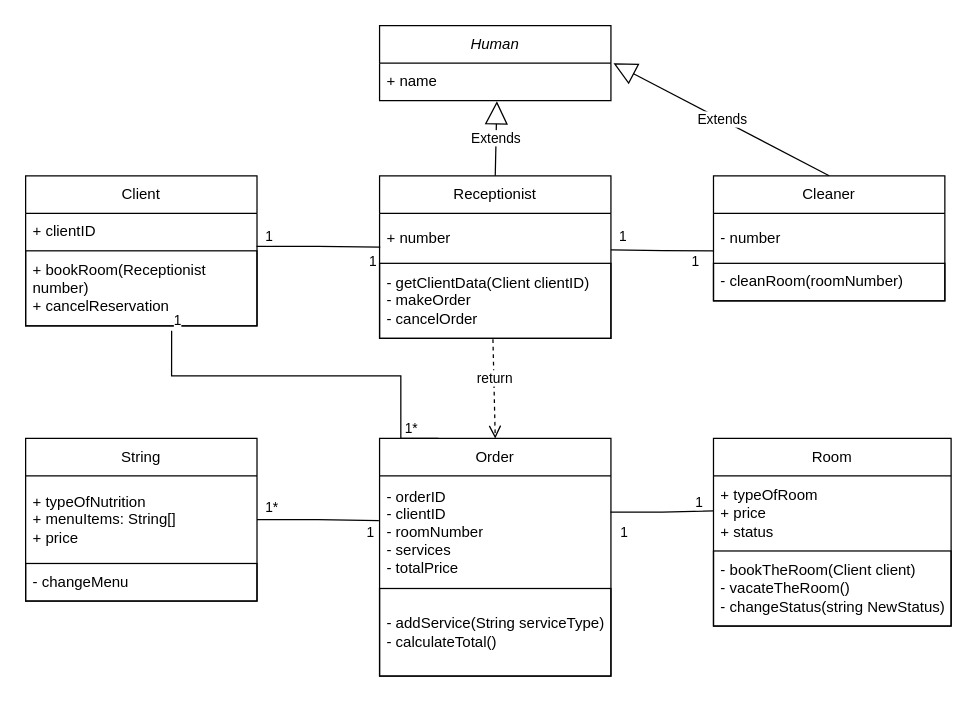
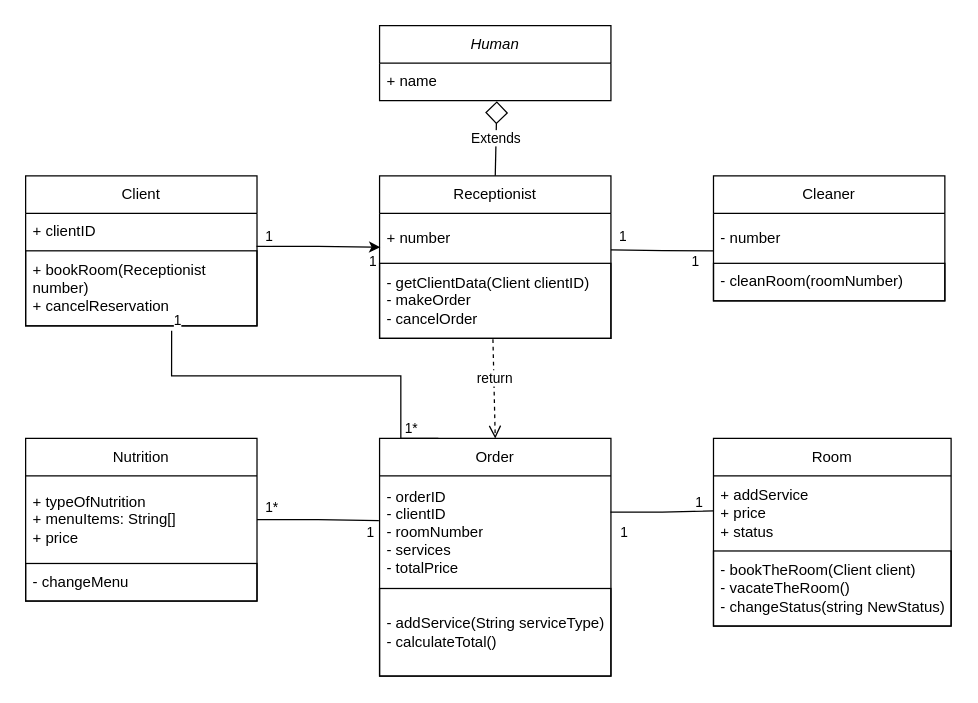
  <mxCell id="0" />
  <mxCell id="1" parent="0" />
  <mxCell id="2" value="&lt;i&gt;Human&lt;/i&gt;" style="swimlane;fontStyle=0;childLayout=stackLayout;horizontal=1;startSize=30;horizontalStack=0;resizeParent=1;resizeParentMax=0;resizeLast=0;collapsible=1;marginBottom=0;whiteSpace=wrap;html=1;" vertex="1" parent="1"><mxGeometry x="303" y="20" width="185" height="60" as="geometry" /></mxCell>
  <mxCell id="3" value="+ name" style="text;strokeColor=none;fillColor=none;align=left;verticalAlign=middle;spacingLeft=4;spacingRight=4;overflow=hidden;points=[[0,0.5],[1,0.5]];portConstraint=eastwest;rotatable=0;whiteSpace=wrap;html=1;" vertex="1" parent="2"><mxGeometry y="30" width="185" height="30" as="geometry" /></mxCell>
  <mxCell id="4" value="Client" style="swimlane;fontStyle=0;childLayout=stackLayout;horizontal=1;startSize=30;horizontalStack=0;resizeParent=1;resizeParentMax=0;resizeLast=0;collapsible=1;marginBottom=0;whiteSpace=wrap;html=1;" vertex="1" parent="1"><mxGeometry x="20" y="140" width="185" height="120" as="geometry" /></mxCell>
  <mxCell id="5" value="+ clientID" style="text;strokeColor=none;fillColor=none;align=left;verticalAlign=middle;spacingLeft=4;spacingRight=4;overflow=hidden;points=[[0,0.5],[1,0.5]];portConstraint=eastwest;rotatable=0;whiteSpace=wrap;html=1;" vertex="1" parent="4"><mxGeometry y="30" width="185" height="30" as="geometry" /></mxCell>
  <mxCell id="6" value="+ bookRoom(Receptionist number)&lt;br&gt;+ cancelReservation" style="text;strokeColor=default;fillColor=none;align=left;verticalAlign=middle;spacingLeft=4;spacingRight=4;overflow=hidden;points=[[0,0.5],[1,0.5]];portConstraint=eastwest;rotatable=0;whiteSpace=wrap;html=1;" vertex="1" parent="4"><mxGeometry y="60" width="185" height="60" as="geometry" /></mxCell>
  <mxCell id="7" value="Receptionist" style="swimlane;fontStyle=0;childLayout=stackLayout;horizontal=1;startSize=30;horizontalStack=0;resizeParent=1;resizeParentMax=0;resizeLast=0;collapsible=1;marginBottom=0;whiteSpace=wrap;html=1;" vertex="1" parent="1"><mxGeometry x="303" y="140" width="185" height="130" as="geometry" /></mxCell>
  <mxCell id="8" value="+ number" style="text;strokeColor=none;fillColor=none;align=left;verticalAlign=middle;spacingLeft=4;spacingRight=4;overflow=hidden;points=[[0,0.5],[1,0.5]];portConstraint=eastwest;rotatable=0;whiteSpace=wrap;html=1;" vertex="1" parent="7"><mxGeometry y="30" width="185" height="40" as="geometry" /></mxCell>
  <mxCell id="9" value="- getClientData(Client clientID)&lt;br&gt;- makeOrder&lt;br&gt;- cancelOrder" style="text;strokeColor=default;fillColor=none;align=left;verticalAlign=middle;spacingLeft=4;spacingRight=4;overflow=hidden;points=[[0,0.5],[1,0.5]];portConstraint=eastwest;rotatable=0;whiteSpace=wrap;html=1;" vertex="1" parent="7"><mxGeometry y="70" width="185" height="60" as="geometry" /></mxCell>
  <mxCell id="10" value="Cleaner" style="swimlane;fontStyle=0;childLayout=stackLayout;horizontal=1;startSize=30;horizontalStack=0;resizeParent=1;resizeParentMax=0;resizeLast=0;collapsible=1;marginBottom=0;whiteSpace=wrap;html=1;" vertex="1" parent="1"><mxGeometry x="570" y="140" width="185" height="100" as="geometry" /></mxCell>
  <mxCell id="11" value="- number" style="text;strokeColor=none;fillColor=none;align=left;verticalAlign=middle;spacingLeft=4;spacingRight=4;overflow=hidden;points=[[0,0.5],[1,0.5]];portConstraint=eastwest;rotatable=0;whiteSpace=wrap;html=1;" vertex="1" parent="10"><mxGeometry y="30" width="185" height="40" as="geometry" /></mxCell>
  <mxCell id="12" value="- cleanRoom(roomNumber)" style="text;strokeColor=default;fillColor=none;align=left;verticalAlign=middle;spacingLeft=4;spacingRight=4;overflow=hidden;points=[[0,0.5],[1,0.5]];portConstraint=eastwest;rotatable=0;whiteSpace=wrap;html=1;" vertex="1" parent="10"><mxGeometry y="70" width="185" height="30" as="geometry" /></mxCell>
- <mxCell id="13" value="Extends" style="endArrow=block;endSize=16;endFill=0;html=1;rounded=0;entryX=0.507;entryY=1.013;entryDx=0;entryDy=0;entryPerimeter=0;exitX=0.5;exitY=0;exitDx=0;exitDy=0;" edge="1" parent="1" source="7" target="3"><mxGeometry width="160" relative="1" as="geometry"><mxPoint x="123" y="150" as="sourcePoint" /><mxPoint x="313" y="64" as="targetPoint" /></mxGeometry></mxCell>
- <mxCell id="14" value="Extends" style="endArrow=block;endSize=16;endFill=0;html=1;rounded=0;entryX=1.011;entryY=0;entryDx=0;entryDy=0;entryPerimeter=0;exitX=0.5;exitY=0;exitDx=0;exitDy=0;" edge="1" parent="1" source="10" target="3"><mxGeometry width="160" relative="1" as="geometry"><mxPoint x="406" y="150" as="sourcePoint" /><mxPoint x="407" y="90" as="targetPoint" /></mxGeometry></mxCell>
+ <mxCell id="13" value="Extends" style="endArrow=diamond;endSize=16;endFill=0;html=1;rounded=0;entryX=0.507;entryY=1.013;entryDx=0;entryDy=0;entryPerimeter=0;exitX=0.5;exitY=0;exitDx=0;exitDy=0;" edge="1" parent="1" source="7" target="3"><mxGeometry width="160" relative="1" as="geometry"><mxPoint x="123" y="150" as="sourcePoint" /><mxPoint x="313" y="64" as="targetPoint" /></mxGeometry></mxCell>
  <mxCell id="15" value="Room" style="swimlane;fontStyle=0;childLayout=stackLayout;horizontal=1;startSize=30;horizontalStack=0;resizeParent=1;resizeParentMax=0;resizeLast=0;collapsible=1;marginBottom=0;whiteSpace=wrap;html=1;" vertex="1" parent="1"><mxGeometry x="570" y="350" width="190" height="150" as="geometry" /></mxCell>
- <mxCell id="16" value="+ typeOfRoom&lt;br&gt;+ price&lt;br&gt;+ status" style="text;strokeColor=none;fillColor=none;align=left;verticalAlign=middle;spacingLeft=4;spacingRight=4;overflow=hidden;points=[[0,0.5],[1,0.5]];portConstraint=eastwest;rotatable=0;whiteSpace=wrap;html=1;" vertex="1" parent="15"><mxGeometry y="30" width="190" height="60" as="geometry" /></mxCell>
+ <mxCell id="16" value="+ addService&lt;br&gt;+ price&lt;br&gt;+ status" style="text;strokeColor=none;fillColor=none;align=left;verticalAlign=middle;spacingLeft=4;spacingRight=4;overflow=hidden;points=[[0,0.5],[1,0.5]];portConstraint=eastwest;rotatable=0;whiteSpace=wrap;html=1;" vertex="1" parent="15"><mxGeometry y="30" width="190" height="60" as="geometry" /></mxCell>
  <mxCell id="17" value="- bookTheRoom(Client client)&lt;br&gt;- vacateTheRoom()&lt;br&gt;- changeStatus(string NewStatus)" style="text;strokeColor=default;fillColor=none;align=left;verticalAlign=middle;spacingLeft=4;spacingRight=4;overflow=hidden;points=[[0,0.5],[1,0.5]];portConstraint=eastwest;rotatable=0;whiteSpace=wrap;html=1;" vertex="1" parent="15"><mxGeometry y="90" width="190" height="60" as="geometry" /></mxCell>
  <mxCell id="18" value="Order" style="swimlane;fontStyle=0;childLayout=stackLayout;horizontal=1;startSize=30;horizontalStack=0;resizeParent=1;resizeParentMax=0;resizeLast=0;collapsible=1;marginBottom=0;whiteSpace=wrap;html=1;" vertex="1" parent="1"><mxGeometry x="303" y="350" width="185" height="190" as="geometry" /></mxCell>
  <mxCell id="19" value="- orderID&lt;br&gt;- clientID&lt;br&gt;- roomNumber&lt;br&gt;- services&lt;br&gt;- totalPrice" style="text;strokeColor=none;fillColor=none;align=left;verticalAlign=middle;spacingLeft=4;spacingRight=4;overflow=hidden;points=[[0,0.5],[1,0.5]];portConstraint=eastwest;rotatable=0;whiteSpace=wrap;html=1;" vertex="1" parent="18"><mxGeometry y="30" width="185" height="90" as="geometry" /></mxCell>
  <mxCell id="20" value="- addService(String serviceType)&lt;br&gt;- calculateTotal()" style="text;strokeColor=default;fillColor=none;align=left;verticalAlign=middle;spacingLeft=4;spacingRight=4;overflow=hidden;points=[[0,0.5],[1,0.5]];portConstraint=eastwest;rotatable=0;whiteSpace=wrap;html=1;" vertex="1" parent="18"><mxGeometry y="120" width="185" height="70" as="geometry" /></mxCell>
- <mxCell id="21" value="String" style="swimlane;fontStyle=0;childLayout=stackLayout;horizontal=1;startSize=30;horizontalStack=0;resizeParent=1;resizeParentMax=0;resizeLast=0;collapsible=1;marginBottom=0;whiteSpace=wrap;html=1;" vertex="1" parent="1"><mxGeometry x="20" y="350" width="185" height="130" as="geometry" /></mxCell>
+ <mxCell id="21" value="Nutrition" style="swimlane;fontStyle=0;childLayout=stackLayout;horizontal=1;startSize=30;horizontalStack=0;resizeParent=1;resizeParentMax=0;resizeLast=0;collapsible=1;marginBottom=0;whiteSpace=wrap;html=1;" vertex="1" parent="1"><mxGeometry x="20" y="350" width="185" height="130" as="geometry" /></mxCell>
  <mxCell id="22" value="+ typeOfNutrition&lt;br&gt;+&amp;nbsp;menuItems: String[]&lt;br&gt;+ price" style="text;strokeColor=none;fillColor=none;align=left;verticalAlign=middle;spacingLeft=4;spacingRight=4;overflow=hidden;points=[[0,0.5],[1,0.5]];portConstraint=eastwest;rotatable=0;whiteSpace=wrap;html=1;" vertex="1" parent="21"><mxGeometry y="30" width="185" height="70" as="geometry" /></mxCell>
  <mxCell id="23" value="- changeMenu" style="text;strokeColor=default;fillColor=none;align=left;verticalAlign=middle;spacingLeft=4;spacingRight=4;overflow=hidden;points=[[0,0.5],[1,0.5]];portConstraint=eastwest;rotatable=0;whiteSpace=wrap;html=1;" vertex="1" parent="21"><mxGeometry y="100" width="185" height="30" as="geometry" /></mxCell>
  <mxCell id="24" value="" style="endArrow=none;html=1;edgeStyle=orthogonalEdgeStyle;rounded=0;exitX=0.631;exitY=1.064;exitDx=0;exitDy=0;exitPerimeter=0;" edge="1" parent="1" source="6"><mxGeometry relative="1" as="geometry"><mxPoint x="260" y="210" as="sourcePoint" /><mxPoint x="350" y="350" as="targetPoint" /><Array as="points"><mxPoint x="137" y="300" /><mxPoint x="320" y="300" /><mxPoint x="320" y="350" /></Array></mxGeometry></mxCell>
  <mxCell id="25" value="1" style="edgeLabel;resizable=0;html=1;align=left;verticalAlign=bottom;" connectable="0" vertex="1" parent="24"><mxGeometry x="-1" relative="1" as="geometry" /></mxCell>
  <mxCell id="26" value="1*" style="edgeLabel;resizable=0;html=1;align=right;verticalAlign=bottom;" connectable="0" vertex="1" parent="24"><mxGeometry x="1" relative="1" as="geometry"><mxPoint x="-16" as="offset" /></mxGeometry></mxCell>
  <mxCell id="27" value="return" style="html=1;verticalAlign=bottom;endArrow=open;dashed=1;endSize=8;curved=0;rounded=0;entryX=0.5;entryY=0;entryDx=0;entryDy=0;exitX=0.49;exitY=1.013;exitDx=0;exitDy=0;exitPerimeter=0;" edge="1" parent="1" source="9" target="18"><mxGeometry relative="1" as="geometry"><mxPoint x="398" y="276" as="sourcePoint" /><mxPoint x="300" y="310" as="targetPoint" /></mxGeometry></mxCell>
  <mxCell id="28" value="" style="endArrow=none;html=1;edgeStyle=orthogonalEdgeStyle;rounded=0;exitX=1;exitY=0.5;exitDx=0;exitDy=0;entryX=-0.003;entryY=0.396;entryDx=0;entryDy=0;entryPerimeter=0;" edge="1" parent="1" source="22" target="19"><mxGeometry relative="1" as="geometry"><mxPoint x="210" y="416" as="sourcePoint" /><mxPoint x="301" y="416" as="targetPoint" /></mxGeometry></mxCell>
  <mxCell id="29" value="1*" style="edgeLabel;resizable=0;html=1;align=left;verticalAlign=bottom;" connectable="0" vertex="1" parent="1"><mxGeometry x="146.735" y="270" as="geometry"><mxPoint x="63" y="143" as="offset" /></mxGeometry></mxCell>
  <mxCell id="30" value="1" style="edgeLabel;resizable=0;html=1;align=left;verticalAlign=bottom;" connectable="0" vertex="1" parent="1"><mxGeometry x="156.735" y="283.84" as="geometry"><mxPoint x="134" y="149" as="offset" /></mxGeometry></mxCell>
  <mxCell id="31" value="" style="endArrow=none;html=1;edgeStyle=orthogonalEdgeStyle;rounded=0;entryX=0.001;entryY=0.466;entryDx=0;entryDy=0;exitX=0.998;exitY=0.321;exitDx=0;exitDy=0;exitPerimeter=0;entryPerimeter=0;" edge="1" parent="1" source="19" target="16"><mxGeometry relative="1" as="geometry"><mxPoint x="490" y="410" as="sourcePoint" /><mxPoint x="587" y="411" as="targetPoint" /></mxGeometry></mxCell>
  <mxCell id="32" value="1" style="edgeLabel;resizable=0;html=1;align=left;verticalAlign=bottom;" connectable="0" vertex="1" parent="1"><mxGeometry x="360.005" y="283.84" as="geometry"><mxPoint x="134" y="149" as="offset" /></mxGeometry></mxCell>
  <mxCell id="33" value="1" style="edgeLabel;resizable=0;html=1;align=left;verticalAlign=bottom;" connectable="0" vertex="1" parent="1"><mxGeometry x="420.005" y="260" as="geometry"><mxPoint x="134" y="149" as="offset" /></mxGeometry></mxCell>
- <mxCell id="34" value="" style="endArrow=none;html=1;edgeStyle=orthogonalEdgeStyle;rounded=0;exitX=0.998;exitY=0.881;exitDx=0;exitDy=0;entryX=0.003;entryY=0.677;entryDx=0;entryDy=0;entryPerimeter=0;exitPerimeter=0;" edge="1" parent="1" source="5" target="8"><mxGeometry relative="1" as="geometry"><mxPoint x="205" y="199.24" as="sourcePoint" /><mxPoint x="302" y="200.24" as="targetPoint" /></mxGeometry></mxCell>
+ <mxCell id="34" value="" style="endArrow=classic;html=1;edgeStyle=orthogonalEdgeStyle;rounded=0;exitX=0.998;exitY=0.881;exitDx=0;exitDy=0;entryX=0.003;entryY=0.677;entryDx=0;entryDy=0;entryPerimeter=0;exitPerimeter=0;" edge="1" parent="1" source="5" target="8"><mxGeometry relative="1" as="geometry"><mxPoint x="205" y="199.24" as="sourcePoint" /><mxPoint x="302" y="200.24" as="targetPoint" /></mxGeometry></mxCell>
  <mxCell id="35" value="1" style="edgeLabel;resizable=0;html=1;align=left;verticalAlign=bottom;" connectable="0" vertex="1" parent="1"><mxGeometry x="146.735" y="270" as="geometry"><mxPoint x="63" y="-73" as="offset" /></mxGeometry></mxCell>
  <mxCell id="36" value="1" style="edgeLabel;resizable=0;html=1;align=left;verticalAlign=bottom;" connectable="0" vertex="1" parent="1"><mxGeometry x="229.995" y="290" as="geometry"><mxPoint x="63" y="-73" as="offset" /></mxGeometry></mxCell>
  <mxCell id="37" value="" style="endArrow=none;html=1;edgeStyle=orthogonalEdgeStyle;rounded=0;exitX=0.998;exitY=0.881;exitDx=0;exitDy=0;exitPerimeter=0;" edge="1" parent="1"><mxGeometry relative="1" as="geometry"><mxPoint x="488" y="199.25" as="sourcePoint" /><mxPoint x="570" y="200" as="targetPoint" /></mxGeometry></mxCell>
  <mxCell id="38" value="1" style="edgeLabel;resizable=0;html=1;align=left;verticalAlign=bottom;" connectable="0" vertex="1" parent="1"><mxGeometry x="429.995" y="270" as="geometry"><mxPoint x="63" y="-73" as="offset" /></mxGeometry></mxCell>
  <mxCell id="39" value="1" style="edgeLabel;resizable=0;html=1;align=left;verticalAlign=bottom;" connectable="0" vertex="1" parent="1"><mxGeometry x="487.995" y="290" as="geometry"><mxPoint x="63" y="-73" as="offset" /></mxGeometry></mxCell>
